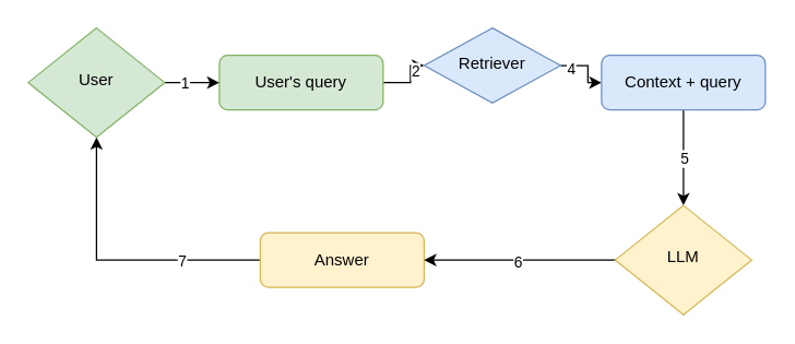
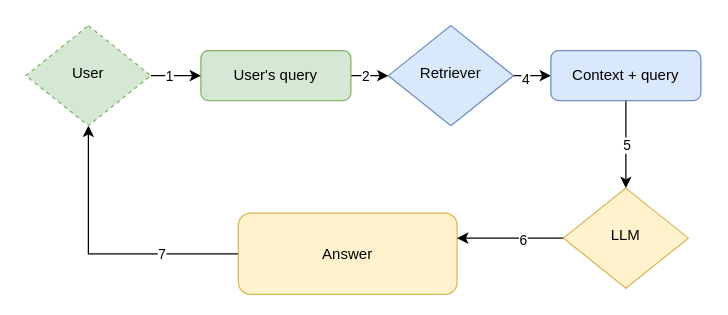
  <mxCell id="0" />
  <mxCell id="1" parent="0" />
  <mxCell id="2" value="" style="edgeStyle=orthogonalEdgeStyle;rounded=0;orthogonalLoop=1;jettySize=auto;html=1;" parent="1" source="4" target="7" edge="1"><mxGeometry relative="1" as="geometry" /></mxCell>
  <mxCell id="3" value="2" style="edgeLabel;html=1;align=center;verticalAlign=middle;resizable=0;points=[];" vertex="1" connectable="0" parent="2"><mxGeometry x="0.232" y="-3" relative="1" as="geometry"><mxPoint y="-3" as="offset" /></mxGeometry></mxCell>
  <mxCell id="4" value="User's query" style="rounded=1;whiteSpace=wrap;html=1;fontSize=12;glass=0;strokeWidth=1;shadow=0;fillColor=#d5e8d4;strokeColor=#82b366;" parent="1" vertex="1"><mxGeometry x="160" y="40" width="120" height="40" as="geometry" /></mxCell>
  <mxCell id="5" value="" style="edgeStyle=orthogonalEdgeStyle;rounded=0;orthogonalLoop=1;jettySize=auto;html=1;" parent="1" source="7" target="13" edge="1"><mxGeometry relative="1" as="geometry" /></mxCell>
  <mxCell id="6" value="4" style="edgeLabel;html=1;align=center;verticalAlign=middle;resizable=0;points=[];" vertex="1" connectable="0" parent="5"><mxGeometry x="-0.648" y="-2" relative="1" as="geometry"><mxPoint as="offset" /></mxGeometry></mxCell>
- <mxCell id="7" value="Retriever" style="rhombus;whiteSpace=wrap;html=1;shadow=0;fontFamily=Helvetica;fontSize=12;align=center;strokeWidth=1;spacing=6;spacingTop=-4;fillColor=#dae8fc;strokeColor=#6c8ebf;" parent="1" vertex="1"><mxGeometry x="310" y="20" width="100" height="55" as="geometry" /></mxCell>
+ <mxCell id="7" value="Retriever" style="rhombus;whiteSpace=wrap;html=1;shadow=0;fontFamily=Helvetica;fontSize=12;align=center;strokeWidth=1;spacing=6;spacingTop=-4;fillColor=#dae8fc;strokeColor=#6c8ebf;" parent="1" vertex="1"><mxGeometry x="310" y="20" width="100" height="80" as="geometry" /></mxCell>
  <mxCell id="8" style="edgeStyle=orthogonalEdgeStyle;rounded=0;orthogonalLoop=1;jettySize=auto;html=1;entryX=0.5;entryY=1;entryDx=0;entryDy=0;" parent="1" source="10" target="19" edge="1"><mxGeometry relative="1" as="geometry"><mxPoint x="250" y="190" as="targetPoint" /></mxGeometry></mxCell>
  <mxCell id="9" value="7" style="edgeLabel;html=1;align=center;verticalAlign=middle;resizable=0;points=[];" vertex="1" connectable="0" parent="8"><mxGeometry x="-0.446" relative="1" as="geometry"><mxPoint as="offset" /></mxGeometry></mxCell>
- <mxCell id="10" value="Answer" style="rounded=1;whiteSpace=wrap;html=1;fontSize=12;glass=0;strokeWidth=1;shadow=0;fillColor=#fff2cc;strokeColor=#d6b656;" parent="1" vertex="1"><mxGeometry x="190" y="170" width="120" height="40" as="geometry" /></mxCell>
+ <mxCell id="10" value="Answer" style="rounded=1;whiteSpace=wrap;html=1;fontSize=12;glass=0;strokeWidth=1;shadow=0;fillColor=#fff2cc;strokeColor=#d6b656;" parent="1" vertex="1"><mxGeometry x="190" y="170" width="175" height="65" as="geometry" /></mxCell>
  <mxCell id="11" value="" style="edgeStyle=orthogonalEdgeStyle;rounded=0;orthogonalLoop=1;jettySize=auto;html=1;" parent="1" source="13" target="16" edge="1"><mxGeometry relative="1" as="geometry" /></mxCell>
  <mxCell id="12" value="5" style="edgeLabel;html=1;align=center;verticalAlign=middle;resizable=0;points=[];" vertex="1" connectable="0" parent="11"><mxGeometry x="-0.011" relative="1" as="geometry"><mxPoint as="offset" /></mxGeometry></mxCell>
  <mxCell id="13" value="Context + query" style="rounded=1;whiteSpace=wrap;html=1;fontSize=12;glass=0;strokeWidth=1;shadow=0;fillColor=#dae8fc;strokeColor=#6c8ebf;" parent="1" vertex="1"><mxGeometry x="440" y="40" width="120" height="40" as="geometry" /></mxCell>
  <mxCell id="14" value="" style="edgeStyle=orthogonalEdgeStyle;rounded=0;orthogonalLoop=1;jettySize=auto;html=1;exitX=0.5;exitY=1;exitDx=0;exitDy=0;" parent="1" source="16" target="10" edge="1"><mxGeometry relative="1" as="geometry"><Array as="points"><mxPoint x="440" y="190" /><mxPoint x="440" y="190" /></Array></mxGeometry></mxCell>
  <mxCell id="15" value="6" style="edgeLabel;html=1;align=center;verticalAlign=middle;resizable=0;points=[];" vertex="1" connectable="0" parent="14"><mxGeometry x="0.41" y="1" relative="1" as="geometry"><mxPoint as="offset" /></mxGeometry></mxCell>
  <mxCell id="16" value="LLM" style="rhombus;whiteSpace=wrap;html=1;shadow=0;fontFamily=Helvetica;fontSize=12;align=center;strokeWidth=1;spacing=6;spacingTop=-4;fillColor=#fff2cc;strokeColor=#d6b656;" parent="1" vertex="1"><mxGeometry x="450" y="150" width="100" height="80" as="geometry" /></mxCell>
  <mxCell id="17" value="" style="edgeStyle=orthogonalEdgeStyle;rounded=0;orthogonalLoop=1;jettySize=auto;html=1;" parent="1" source="19" target="4" edge="1"><mxGeometry relative="1" as="geometry" /></mxCell>
  <mxCell id="18" value="1" style="edgeLabel;html=1;align=center;verticalAlign=middle;resizable=0;points=[];" vertex="1" connectable="0" parent="17"><mxGeometry x="-0.31" relative="1" as="geometry"><mxPoint as="offset" /></mxGeometry></mxCell>
- <mxCell id="19" value="User" style="rhombus;whiteSpace=wrap;html=1;shadow=0;fontFamily=Helvetica;fontSize=12;align=center;strokeWidth=1;spacing=6;spacingTop=-4;fillColor=#d5e8d4;strokeColor=#82b366;" parent="1" vertex="1"><mxGeometry x="20" y="20" width="100" height="80" as="geometry" /></mxCell>
+ <mxCell id="19" value="User" style="rhombus;whiteSpace=wrap;html=1;shadow=0;fontFamily=Helvetica;fontSize=12;align=center;strokeWidth=1;spacing=6;spacingTop=-4;fillColor=#d5e8d4;strokeColor=#82b366;dashed=1;" parent="1" vertex="1"><mxGeometry x="20" y="20" width="100" height="80" as="geometry" /></mxCell>
